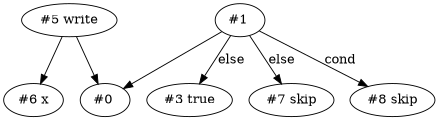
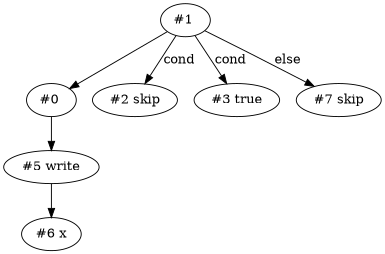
  digraph {
    "#0 "
    "#5 write"
    "#1 "
-   "#2 skip" [label="#8 skip"]
+   "#2 skip"
    "#3 true"
    n6 [label="#7 skip"]
    "#6 x"
-   "#5 write" -> "#0 "
+   "#0 " -> "#5 write"
    "#5 write" -> "#6 x"
    "#1 " -> "#0 "
    "#1 " -> "#2 skip" [label=cond]
-   "#1 " -> "#3 true" [label=else]
+   "#1 " -> "#3 true" [label=cond]
    "#1 " -> n6 [label=else]
  }
